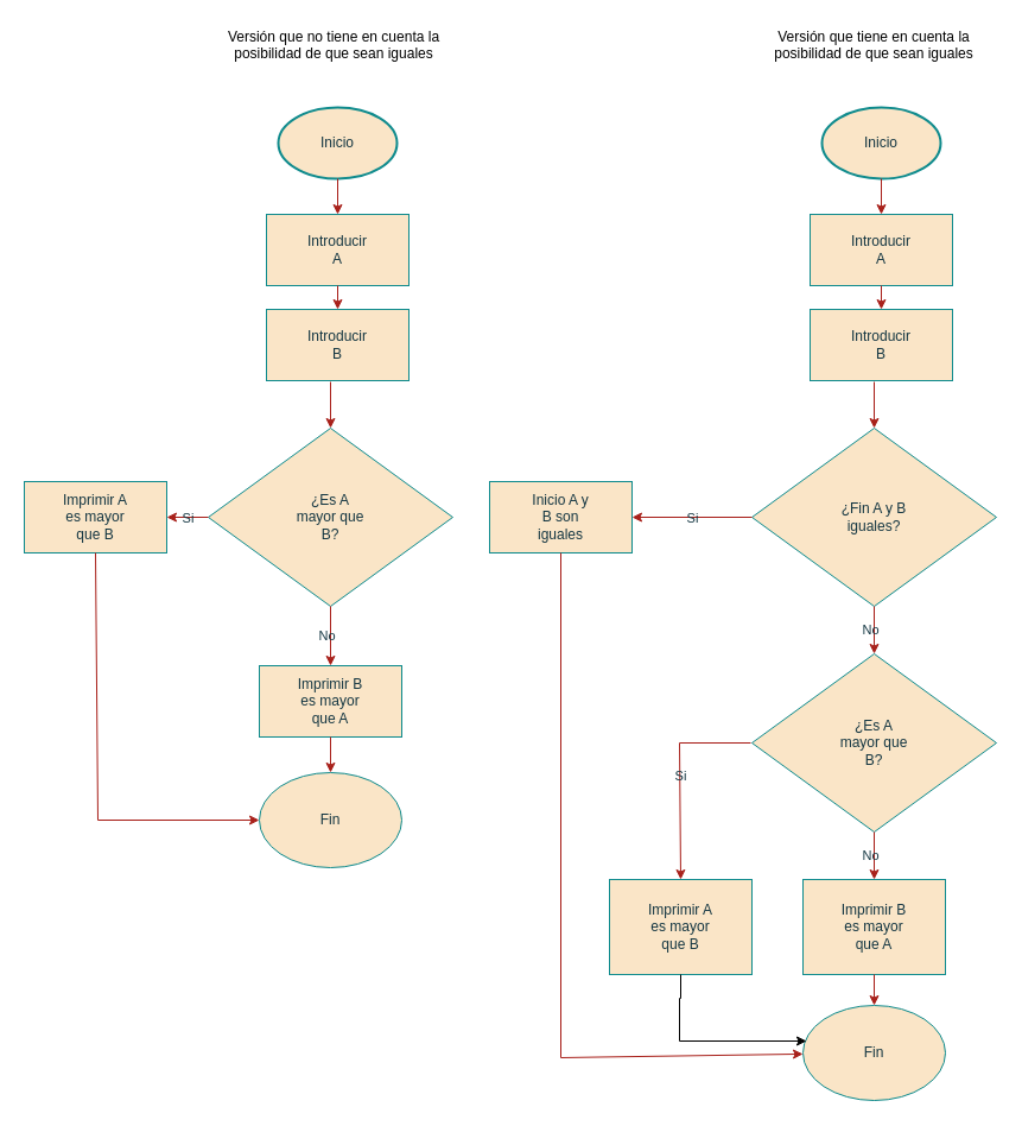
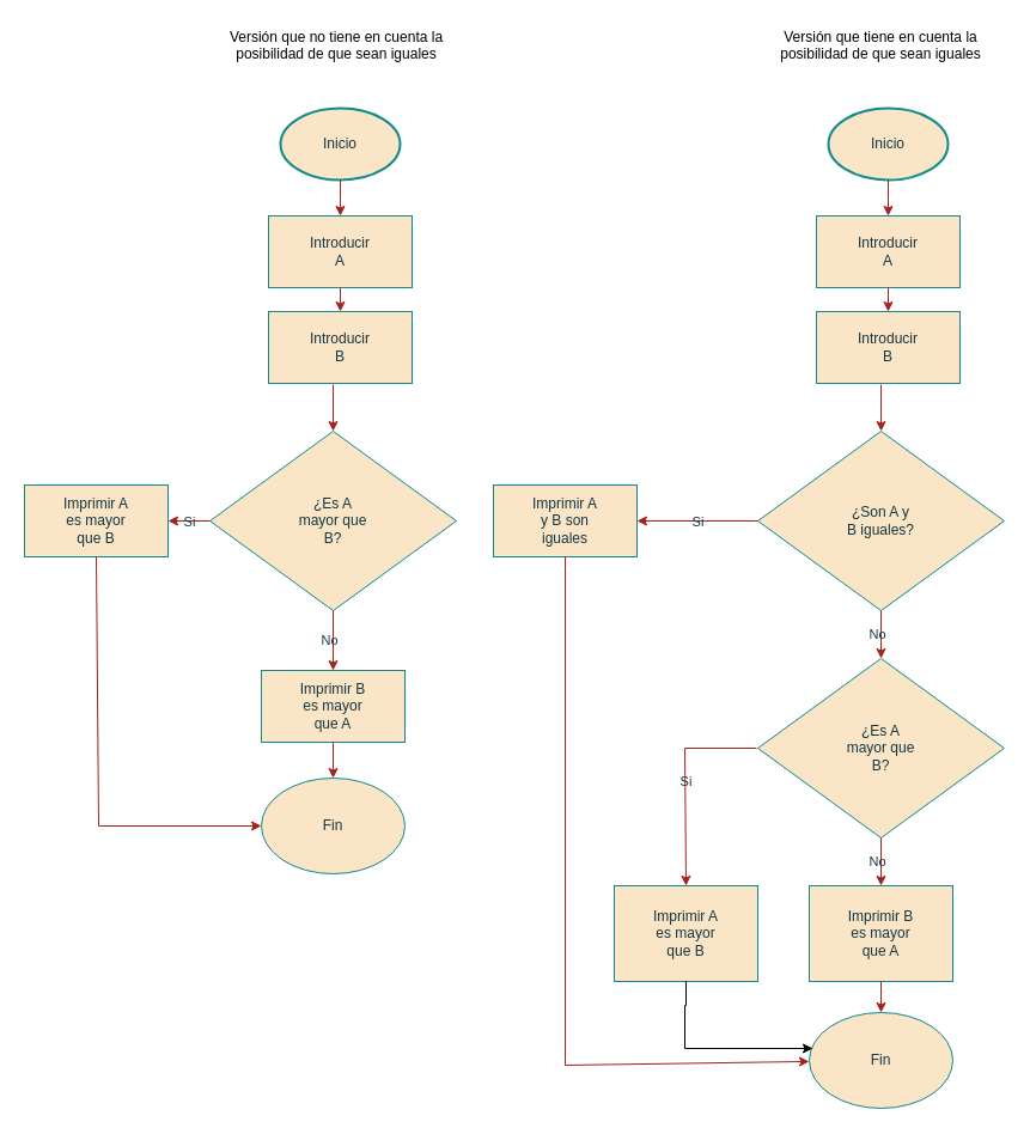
  <mxCell id="0" />
  <mxCell id="1" parent="0" />
  <mxCell id="2" value="" style="rhombus;whiteSpace=wrap;html=1;fillColor=#FAE5C7;strokeColor=#0F8B8D;labelBackgroundColor=none;fontColor=#143642;rounded=0;" parent="1" vertex="1"><mxGeometry x="175" y="360" width="206" height="150" as="geometry" /></mxCell>
  <mxCell id="3" value="" style="strokeWidth=2;html=1;shape=mxgraph.flowchart.start_1;whiteSpace=wrap;fillColor=#FAE5C7;strokeColor=#0F8B8D;labelBackgroundColor=none;fontColor=#143642;rounded=0;" parent="1" vertex="1"><mxGeometry x="234" y="90" width="100" height="60" as="geometry" /></mxCell>
  <mxCell id="4" value="" style="rounded=0;whiteSpace=wrap;html=1;fillColor=#FAE5C7;fontColor=#143642;strokeColor=#0F8B8D;labelBackgroundColor=none;" parent="1" vertex="1"><mxGeometry x="224" y="180" width="120" height="60" as="geometry" /></mxCell>
  <mxCell id="5" value="" style="ellipse;whiteSpace=wrap;html=1;fillColor=#FAE5C7;strokeColor=#0F8B8D;labelBackgroundColor=none;fontColor=#143642;rounded=0;" parent="1" vertex="1"><mxGeometry x="218" y="650" width="120" height="80" as="geometry" /></mxCell>
  <mxCell id="6" value="" style="rounded=0;whiteSpace=wrap;html=1;fillColor=#FAE5C7;strokeColor=#0F8B8D;fontColor=#143642;labelBackgroundColor=none;" parent="1" vertex="1"><mxGeometry x="224" y="260" width="120" height="60" as="geometry" /></mxCell>
  <mxCell id="7" value="" style="rounded=0;whiteSpace=wrap;html=1;fillColor=#FAE5C7;strokeColor=#0F8B8D;labelBackgroundColor=none;fontColor=#143642;" parent="1" vertex="1"><mxGeometry x="20" y="405" width="120" height="60" as="geometry" /></mxCell>
  <mxCell id="8" value="" style="rounded=0;whiteSpace=wrap;html=1;fillColor=#FAE5C7;strokeColor=#0F8B8D;labelBackgroundColor=none;fontColor=#143642;" parent="1" vertex="1"><mxGeometry x="218" y="560" width="120" height="60" as="geometry" /></mxCell>
  <mxCell id="9" value="Inicio" style="text;html=1;align=center;verticalAlign=middle;whiteSpace=wrap;rounded=0;labelBackgroundColor=none;fontColor=#143642;" parent="1" vertex="1"><mxGeometry x="254" y="105" width="60" height="30" as="geometry" /></mxCell>
  <mxCell id="10" value="Introducir A" style="text;html=1;align=center;verticalAlign=middle;whiteSpace=wrap;rounded=0;labelBackgroundColor=none;fontColor=#143642;" parent="1" vertex="1"><mxGeometry x="254" y="195" width="60" height="30" as="geometry" /></mxCell>
  <mxCell id="11" value="Introducir B" style="text;html=1;align=center;verticalAlign=middle;whiteSpace=wrap;rounded=0;labelBackgroundColor=none;fontColor=#143642;" parent="1" vertex="1"><mxGeometry x="254" y="275" width="60" height="30" as="geometry" /></mxCell>
  <mxCell id="12" value="¿Es A mayor que B?" style="text;html=1;align=center;verticalAlign=middle;whiteSpace=wrap;rounded=0;labelBackgroundColor=none;fontColor=#143642;" parent="1" vertex="1"><mxGeometry x="248" y="420" width="60" height="30" as="geometry" /></mxCell>
  <mxCell id="13" value="Imprimir A es mayor que B" style="text;html=1;align=center;verticalAlign=middle;whiteSpace=wrap;rounded=0;labelBackgroundColor=none;fontColor=#143642;" parent="1" vertex="1"><mxGeometry x="50" y="420" width="60" height="30" as="geometry" /></mxCell>
  <mxCell id="14" style="edgeStyle=orthogonalEdgeStyle;rounded=0;orthogonalLoop=1;jettySize=auto;html=1;exitX=0.5;exitY=1;exitDx=0;exitDy=0;entryX=0.5;entryY=0;entryDx=0;entryDy=0;labelBackgroundColor=none;strokeColor=#A8201A;fontColor=default;" parent="1" source="8" target="5" edge="1"><mxGeometry relative="1" as="geometry"><mxPoint x="465" y="580" as="targetPoint" /></mxGeometry></mxCell>
  <mxCell id="15" value="Imprimir B es mayor que A" style="text;html=1;align=center;verticalAlign=middle;whiteSpace=wrap;rounded=0;labelBackgroundColor=none;fontColor=#143642;" parent="1" vertex="1"><mxGeometry x="248" y="575" width="60" height="30" as="geometry" /></mxCell>
  <mxCell id="16" value="Fin" style="text;html=1;align=center;verticalAlign=middle;whiteSpace=wrap;rounded=0;labelBackgroundColor=none;fontColor=#143642;" parent="1" vertex="1"><mxGeometry x="248" y="675" width="60" height="30" as="geometry" /></mxCell>
  <mxCell id="17" value="" style="endArrow=classic;html=1;rounded=0;exitX=0.5;exitY=1;exitDx=0;exitDy=0;exitPerimeter=0;entryX=0.5;entryY=0;entryDx=0;entryDy=0;labelBackgroundColor=none;strokeColor=#A8201A;fontColor=default;" parent="1" source="3" target="4" edge="1"><mxGeometry width="50" height="50" relative="1" as="geometry"><mxPoint x="380" y="160" as="sourcePoint" /><mxPoint x="430" y="110" as="targetPoint" /></mxGeometry></mxCell>
  <mxCell id="18" value="" style="endArrow=classic;html=1;rounded=0;exitX=0.5;exitY=1;exitDx=0;exitDy=0;entryX=0.5;entryY=0;entryDx=0;entryDy=0;labelBackgroundColor=none;strokeColor=#A8201A;fontColor=default;" parent="1" source="4" target="6" edge="1"><mxGeometry width="50" height="50" relative="1" as="geometry"><mxPoint x="430" y="290" as="sourcePoint" /><mxPoint x="480" y="240" as="targetPoint" /></mxGeometry></mxCell>
  <mxCell id="19" value="" style="endArrow=classic;html=1;rounded=0;entryX=0.5;entryY=0;entryDx=0;entryDy=0;exitX=0.45;exitY=1.017;exitDx=0;exitDy=0;exitPerimeter=0;labelBackgroundColor=none;strokeColor=#A8201A;fontColor=default;" parent="1" source="6" target="2" edge="1"><mxGeometry width="50" height="50" relative="1" as="geometry"><mxPoint x="260" y="440" as="sourcePoint" /><mxPoint x="310" y="390" as="targetPoint" /><Array as="points" /></mxGeometry></mxCell>
  <mxCell id="20" value="" style="endArrow=classic;html=1;rounded=0;exitX=0;exitY=0.5;exitDx=0;exitDy=0;entryX=1;entryY=0.5;entryDx=0;entryDy=0;labelBackgroundColor=none;strokeColor=#A8201A;fontColor=default;" parent="1" source="2" target="7" edge="1"><mxGeometry relative="1" as="geometry"><mxPoint x="200" y="420" as="sourcePoint" /><mxPoint x="360" y="420" as="targetPoint" /></mxGeometry></mxCell>
  <mxCell id="21" value="Si" style="edgeLabel;resizable=0;html=1;;align=center;verticalAlign=middle;labelBackgroundColor=none;fontColor=#143642;rounded=0;" parent="20" connectable="0" vertex="1"><mxGeometry relative="1" as="geometry" /></mxCell>
  <mxCell id="22" value="" style="endArrow=classic;html=1;rounded=0;entryX=0.5;entryY=0;entryDx=0;entryDy=0;exitX=0.5;exitY=1;exitDx=0;exitDy=0;labelBackgroundColor=none;strokeColor=#A8201A;fontColor=default;" parent="1" source="2" target="8" edge="1"><mxGeometry relative="1" as="geometry"><mxPoint x="200" y="420" as="sourcePoint" /><mxPoint x="360" y="420" as="targetPoint" /></mxGeometry></mxCell>
  <mxCell id="23" value="No" style="edgeLabel;html=1;align=center;verticalAlign=middle;resizable=0;points=[];labelBackgroundColor=none;fontColor=#143642;rounded=0;" parent="22" vertex="1" connectable="0"><mxGeometry x="-0.032" y="-4" relative="1" as="geometry"><mxPoint as="offset" /></mxGeometry></mxCell>
  <mxCell id="24" value="" style="endArrow=classic;html=1;rounded=0;exitX=0.5;exitY=1;exitDx=0;exitDy=0;labelBackgroundColor=none;strokeColor=#A8201A;fontColor=default;" parent="1" source="7" target="5" edge="1"><mxGeometry width="50" height="50" relative="1" as="geometry"><mxPoint x="260" y="440" as="sourcePoint" /><mxPoint x="310" y="390" as="targetPoint" /><Array as="points"><mxPoint x="82" y="690" /></Array></mxGeometry></mxCell>
  <mxCell id="25" value="" style="rhombus;whiteSpace=wrap;html=1;fillColor=#FAE5C7;strokeColor=#0F8B8D;labelBackgroundColor=none;fontColor=#143642;rounded=0;" vertex="1" parent="1"><mxGeometry x="633" y="360" width="206" height="150" as="geometry" /></mxCell>
  <mxCell id="26" value="" style="strokeWidth=2;html=1;shape=mxgraph.flowchart.start_1;whiteSpace=wrap;fillColor=#FAE5C7;strokeColor=#0F8B8D;labelBackgroundColor=none;fontColor=#143642;rounded=0;" vertex="1" parent="1"><mxGeometry x="692" y="90" width="100" height="60" as="geometry" /></mxCell>
  <mxCell id="27" value="" style="rounded=0;whiteSpace=wrap;html=1;fillColor=#FAE5C7;fontColor=#143642;strokeColor=#0F8B8D;labelBackgroundColor=none;" vertex="1" parent="1"><mxGeometry x="682" y="180" width="120" height="60" as="geometry" /></mxCell>
  <mxCell id="28" value="" style="ellipse;whiteSpace=wrap;html=1;fillColor=#FAE5C7;strokeColor=#0F8B8D;labelBackgroundColor=none;fontColor=#143642;rounded=0;" vertex="1" parent="1"><mxGeometry x="676" y="846" width="120" height="80" as="geometry" /></mxCell>
  <mxCell id="29" value="" style="rounded=0;whiteSpace=wrap;html=1;fillColor=#FAE5C7;strokeColor=#0F8B8D;fontColor=#143642;labelBackgroundColor=none;" vertex="1" parent="1"><mxGeometry x="682" y="260" width="120" height="60" as="geometry" /></mxCell>
  <mxCell id="30" value="" style="rounded=0;whiteSpace=wrap;html=1;fillColor=#FAE5C7;strokeColor=#0F8B8D;labelBackgroundColor=none;fontColor=#143642;" vertex="1" parent="1"><mxGeometry x="412" y="405" width="120" height="60" as="geometry" /></mxCell>
  <mxCell id="31" value="" style="rounded=0;whiteSpace=wrap;html=1;fillColor=#FAE5C7;strokeColor=#0F8B8D;labelBackgroundColor=none;fontColor=#143642;" vertex="1" parent="1"><mxGeometry x="676" y="740" width="120" height="80" as="geometry" /></mxCell>
  <mxCell id="32" value="Inicio" style="text;html=1;align=center;verticalAlign=middle;whiteSpace=wrap;rounded=0;labelBackgroundColor=none;fontColor=#143642;" vertex="1" parent="1"><mxGeometry x="712" y="105" width="60" height="30" as="geometry" /></mxCell>
  <mxCell id="33" value="Introducir A" style="text;html=1;align=center;verticalAlign=middle;whiteSpace=wrap;rounded=0;labelBackgroundColor=none;fontColor=#143642;" vertex="1" parent="1"><mxGeometry x="712" y="195" width="60" height="30" as="geometry" /></mxCell>
  <mxCell id="34" value="Introducir B" style="text;html=1;align=center;verticalAlign=middle;whiteSpace=wrap;rounded=0;labelBackgroundColor=none;fontColor=#143642;" vertex="1" parent="1"><mxGeometry x="712" y="275" width="60" height="30" as="geometry" /></mxCell>
- <mxCell id="35" value="¿Fin A y B iguales?" style="text;html=1;align=center;verticalAlign=middle;whiteSpace=wrap;rounded=0;labelBackgroundColor=none;fontColor=#143642;" vertex="1" parent="1"><mxGeometry x="706" y="420" width="60" height="30" as="geometry" /></mxCell>
- <mxCell id="36" value="Inicio A y B son iguales" style="text;html=1;align=center;verticalAlign=middle;whiteSpace=wrap;rounded=0;labelBackgroundColor=none;fontColor=#143642;" vertex="1" parent="1"><mxGeometry x="442" y="420" width="60" height="30" as="geometry" /></mxCell>
+ <mxCell id="35" value="¿Son A y B iguales?" style="text;html=1;align=center;verticalAlign=middle;whiteSpace=wrap;rounded=0;labelBackgroundColor=none;fontColor=#143642;" vertex="1" parent="1"><mxGeometry x="706" y="420" width="60" height="30" as="geometry" /></mxCell>
+ <mxCell id="36" value="Imprimir A y B son iguales" style="text;html=1;align=center;verticalAlign=middle;whiteSpace=wrap;rounded=0;labelBackgroundColor=none;fontColor=#143642;" vertex="1" parent="1"><mxGeometry x="442" y="420" width="60" height="30" as="geometry" /></mxCell>
  <mxCell id="37" style="edgeStyle=orthogonalEdgeStyle;rounded=0;orthogonalLoop=1;jettySize=auto;html=1;exitX=0.5;exitY=1;exitDx=0;exitDy=0;entryX=0.5;entryY=0;entryDx=0;entryDy=0;labelBackgroundColor=none;strokeColor=#A8201A;fontColor=default;" edge="1" parent="1" source="31" target="28"><mxGeometry relative="1" as="geometry"><mxPoint x="923" y="776" as="targetPoint" /></mxGeometry></mxCell>
  <mxCell id="38" value="Imprimir B es mayor que A" style="text;html=1;align=center;verticalAlign=middle;whiteSpace=wrap;rounded=0;labelBackgroundColor=none;fontColor=#143642;" vertex="1" parent="1"><mxGeometry x="706" y="759.5" width="60" height="41" as="geometry" /></mxCell>
  <mxCell id="39" value="Fin" style="text;html=1;align=center;verticalAlign=middle;whiteSpace=wrap;rounded=0;labelBackgroundColor=none;fontColor=#143642;" vertex="1" parent="1"><mxGeometry x="706" y="871" width="60" height="30" as="geometry" /></mxCell>
  <mxCell id="40" value="" style="endArrow=classic;html=1;rounded=0;exitX=0.5;exitY=1;exitDx=0;exitDy=0;exitPerimeter=0;entryX=0.5;entryY=0;entryDx=0;entryDy=0;labelBackgroundColor=none;strokeColor=#A8201A;fontColor=default;" edge="1" parent="1" source="26" target="27"><mxGeometry width="50" height="50" relative="1" as="geometry"><mxPoint x="838" y="160" as="sourcePoint" /><mxPoint x="888" y="110" as="targetPoint" /></mxGeometry></mxCell>
  <mxCell id="41" value="" style="endArrow=classic;html=1;rounded=0;exitX=0.5;exitY=1;exitDx=0;exitDy=0;entryX=0.5;entryY=0;entryDx=0;entryDy=0;labelBackgroundColor=none;strokeColor=#A8201A;fontColor=default;" edge="1" parent="1" source="27" target="29"><mxGeometry width="50" height="50" relative="1" as="geometry"><mxPoint x="888" y="290" as="sourcePoint" /><mxPoint x="938" y="240" as="targetPoint" /></mxGeometry></mxCell>
  <mxCell id="42" value="" style="endArrow=classic;html=1;rounded=0;entryX=0.5;entryY=0;entryDx=0;entryDy=0;exitX=0.45;exitY=1.017;exitDx=0;exitDy=0;exitPerimeter=0;labelBackgroundColor=none;strokeColor=#A8201A;fontColor=default;" edge="1" parent="1" source="29" target="25"><mxGeometry width="50" height="50" relative="1" as="geometry"><mxPoint x="718" y="440" as="sourcePoint" /><mxPoint x="768" y="390" as="targetPoint" /><Array as="points" /></mxGeometry></mxCell>
  <mxCell id="43" value="" style="endArrow=classic;html=1;rounded=0;exitX=0;exitY=0.5;exitDx=0;exitDy=0;entryX=1;entryY=0.5;entryDx=0;entryDy=0;labelBackgroundColor=none;strokeColor=#A8201A;fontColor=default;" edge="1" parent="1" source="25" target="30"><mxGeometry relative="1" as="geometry"><mxPoint x="658" y="420" as="sourcePoint" /><mxPoint x="818" y="420" as="targetPoint" /></mxGeometry></mxCell>
  <mxCell id="44" value="Si" style="edgeLabel;resizable=0;html=1;;align=center;verticalAlign=middle;labelBackgroundColor=none;fontColor=#143642;rounded=0;" connectable="0" vertex="1" parent="43"><mxGeometry relative="1" as="geometry" /></mxCell>
  <mxCell id="45" value="" style="endArrow=classic;html=1;rounded=0;entryX=0.5;entryY=0;entryDx=0;entryDy=0;exitX=0.5;exitY=1;exitDx=0;exitDy=0;labelBackgroundColor=none;strokeColor=#A8201A;fontColor=default;" edge="1" parent="1" source="25" target="48"><mxGeometry relative="1" as="geometry"><mxPoint x="658" y="420" as="sourcePoint" /><mxPoint x="818" y="420" as="targetPoint" /></mxGeometry></mxCell>
  <mxCell id="46" value="No" style="edgeLabel;html=1;align=center;verticalAlign=middle;resizable=0;points=[];labelBackgroundColor=none;fontColor=#143642;rounded=0;" vertex="1" connectable="0" parent="45"><mxGeometry x="-0.032" y="-4" relative="1" as="geometry"><mxPoint as="offset" /></mxGeometry></mxCell>
  <mxCell id="47" value="" style="endArrow=classic;html=1;rounded=0;exitX=0.5;exitY=1;exitDx=0;exitDy=0;labelBackgroundColor=none;strokeColor=#A8201A;fontColor=default;" edge="1" parent="1" source="30" target="28"><mxGeometry width="50" height="50" relative="1" as="geometry"><mxPoint x="718" y="440" as="sourcePoint" /><mxPoint x="768" y="390" as="targetPoint" /><Array as="points"><mxPoint x="472" y="890" /></Array></mxGeometry></mxCell>
  <mxCell id="48" value="" style="rhombus;whiteSpace=wrap;html=1;fillColor=#FAE5C7;strokeColor=#0F8B8D;labelBackgroundColor=none;fontColor=#143642;rounded=0;" vertex="1" parent="1"><mxGeometry x="633" y="550" width="206" height="150" as="geometry" /></mxCell>
  <mxCell id="49" value="¿Es A mayor que B?" style="text;html=1;align=center;verticalAlign=middle;whiteSpace=wrap;rounded=0;labelBackgroundColor=none;fontColor=#143642;" vertex="1" parent="1"><mxGeometry x="706" y="610" width="60" height="30" as="geometry" /></mxCell>
  <mxCell id="50" value="" style="endArrow=classic;html=1;rounded=0;entryX=0.5;entryY=0;entryDx=0;entryDy=0;exitX=0.5;exitY=1;exitDx=0;exitDy=0;labelBackgroundColor=none;strokeColor=#A8201A;fontColor=default;" edge="1" parent="1" source="48" target="31"><mxGeometry relative="1" as="geometry"><mxPoint x="746" y="520" as="sourcePoint" /><mxPoint x="746" y="560" as="targetPoint" /></mxGeometry></mxCell>
  <mxCell id="51" value="No" style="edgeLabel;html=1;align=center;verticalAlign=middle;resizable=0;points=[];labelBackgroundColor=none;fontColor=#143642;rounded=0;" vertex="1" connectable="0" parent="50"><mxGeometry x="-0.032" y="-4" relative="1" as="geometry"><mxPoint as="offset" /></mxGeometry></mxCell>
  <mxCell id="52" value="" style="rounded=0;whiteSpace=wrap;html=1;fillColor=#FAE5C7;strokeColor=#0F8B8D;labelBackgroundColor=none;fontColor=#143642;" vertex="1" parent="1"><mxGeometry x="513" y="740" width="120" height="80" as="geometry" /></mxCell>
  <mxCell id="53" value="Imprimir A es mayor que B" style="text;html=1;align=center;verticalAlign=middle;whiteSpace=wrap;rounded=0;labelBackgroundColor=none;fontColor=#143642;" vertex="1" parent="1"><mxGeometry x="543" y="765" width="60" height="30" as="geometry" /></mxCell>
  <mxCell id="54" value="" style="endArrow=classic;html=1;rounded=0;entryX=0.5;entryY=0;entryDx=0;entryDy=0;labelBackgroundColor=none;strokeColor=#A8201A;fontColor=default;" edge="1" parent="1" target="52"><mxGeometry relative="1" as="geometry"><mxPoint x="632" y="625" as="sourcePoint" /><mxPoint x="542" y="445" as="targetPoint" /><Array as="points"><mxPoint x="572" y="625" /></Array></mxGeometry></mxCell>
  <mxCell id="55" value="Si" style="edgeLabel;resizable=0;html=1;;align=center;verticalAlign=middle;labelBackgroundColor=none;fontColor=#143642;rounded=0;" connectable="0" vertex="1" parent="54"><mxGeometry relative="1" as="geometry" /></mxCell>
  <mxCell id="56" style="edgeStyle=orthogonalEdgeStyle;rounded=0;orthogonalLoop=1;jettySize=auto;html=1;entryX=0.025;entryY=0.375;entryDx=0;entryDy=0;entryPerimeter=0;exitX=0.5;exitY=1;exitDx=0;exitDy=0;" edge="1" parent="1" source="52" target="28"><mxGeometry relative="1" as="geometry"><Array as="points"><mxPoint x="573" y="840" /><mxPoint x="572" y="840" /><mxPoint x="572" y="876" /></Array></mxGeometry></mxCell>
  <mxCell id="57" value="Versión que no tiene en cuenta la posibilidad de que sean iguales&lt;div&gt;&lt;br&gt;&lt;/div&gt;" style="text;strokeColor=none;align=center;fillColor=none;html=1;verticalAlign=middle;whiteSpace=wrap;rounded=0;" vertex="1" parent="1"><mxGeometry x="181" y="20" width="200" height="50" as="geometry" /></mxCell>
  <mxCell id="58" value="Versión que tiene en cuenta la posibilidad de que sean iguales&lt;div&gt;&lt;br&gt;&lt;/div&gt;" style="text;strokeColor=none;align=center;fillColor=none;html=1;verticalAlign=middle;whiteSpace=wrap;rounded=0;" vertex="1" parent="1"><mxGeometry x="636" y="20" width="200" height="50" as="geometry" /></mxCell>
